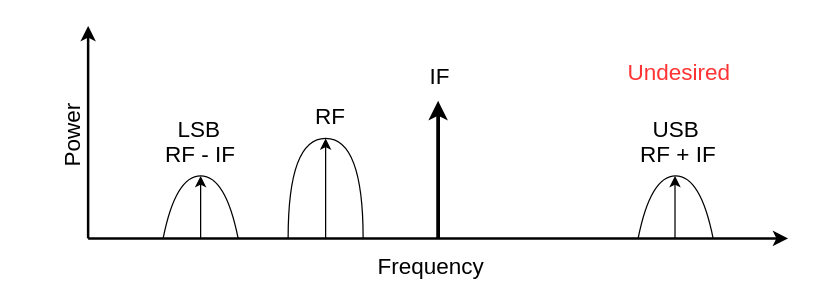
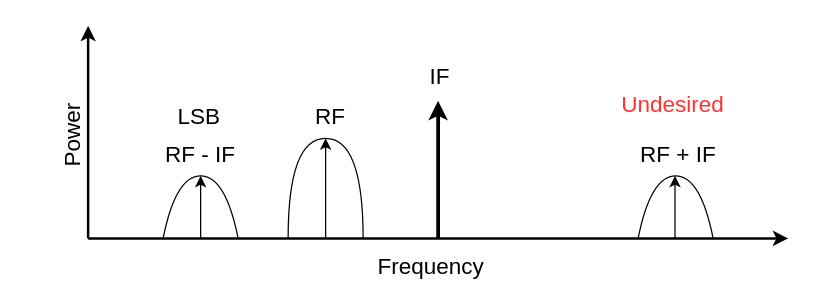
  <mxCell id="0" />
  <mxCell id="1" parent="0" />
  <mxCell id="2" value="" style="endArrow=classic;html=1;strokeWidth=2;" edge="1" parent="1"><mxGeometry width="50" height="50" relative="1" as="geometry"><mxPoint x="70" y="190" as="sourcePoint" /><mxPoint x="70" y="20" as="targetPoint" /></mxGeometry></mxCell>
  <mxCell id="3" value="" style="endArrow=classic;html=1;strokeWidth=2;" edge="1" parent="1"><mxGeometry width="50" height="50" relative="1" as="geometry"><mxPoint x="70" y="190" as="sourcePoint" /><mxPoint x="630" y="190" as="targetPoint" /></mxGeometry></mxCell>
  <mxCell id="4" value="" style="endArrow=classic;html=1;strokeWidth=3;" edge="1" parent="1"><mxGeometry width="50" height="50" relative="1" as="geometry"><mxPoint x="350" y="190" as="sourcePoint" /><mxPoint x="350" y="80" as="targetPoint" /></mxGeometry></mxCell>
  <mxCell id="5" value="&lt;font style=&quot;font-size: 18px&quot;&gt;IF&lt;/font&gt;" style="text;html=1;resizable=0;points=[];align=center;verticalAlign=middle;labelBackgroundColor=#ffffff;" vertex="1" connectable="0" parent="4"><mxGeometry x="0.117" y="-1" relative="1" as="geometry"><mxPoint x="-1" y="-68.5" as="offset" /></mxGeometry></mxCell>
  <mxCell id="6" value="" style="endArrow=classic;html=1;strokeWidth=1;" edge="1" parent="1"><mxGeometry width="50" height="50" relative="1" as="geometry"><mxPoint x="260" y="190" as="sourcePoint" /><mxPoint x="260" y="110" as="targetPoint" /></mxGeometry></mxCell>
  <mxCell id="7" value="" style="curved=1;endArrow=none;html=1;strokeWidth=1;endFill=0;" edge="1" parent="1"><mxGeometry width="50" height="50" relative="1" as="geometry"><mxPoint x="290" y="190" as="sourcePoint" /><mxPoint x="230" y="190" as="targetPoint" /><Array as="points"><mxPoint x="290" y="110" /><mxPoint x="230" y="110" /></Array></mxGeometry></mxCell>
  <mxCell id="8" value="" style="endArrow=classic;html=1;strokeWidth=1;" edge="1" parent="1"><mxGeometry width="50" height="50" relative="1" as="geometry"><mxPoint x="539.5" y="190" as="sourcePoint" /><mxPoint x="539.5" y="140" as="targetPoint" /></mxGeometry></mxCell>
  <mxCell id="9" value="" style="curved=1;endArrow=none;html=1;strokeWidth=1;endFill=0;" edge="1" parent="1"><mxGeometry width="50" height="50" relative="1" as="geometry"><mxPoint x="570" y="190" as="sourcePoint" /><mxPoint x="510" y="190" as="targetPoint" /><Array as="points"><mxPoint x="560" y="140" /><mxPoint x="520" y="140" /></Array></mxGeometry></mxCell>
  <mxCell id="10" value="&lt;font style=&quot;font-size: 18px&quot;&gt;Power&lt;/font&gt;" style="text;html=1;resizable=0;points=[];autosize=1;align=left;verticalAlign=top;spacingTop=-4;rotation=-90;" vertex="1" parent="1"><mxGeometry x="20" y="90" width="70" height="20" as="geometry" /></mxCell>
  <mxCell id="11" value="&lt;font style=&quot;font-size: 18px&quot;&gt;RF&lt;/font&gt;" style="text;html=1;resizable=0;points=[];autosize=1;align=left;verticalAlign=top;spacingTop=-4;" vertex="1" parent="1"><mxGeometry x="250" y="80" width="40" height="20" as="geometry" /></mxCell>
  <mxCell id="12" value="&lt;font style=&quot;font-size: 18px&quot;&gt;RF + IF&lt;/font&gt;" style="text;html=1;resizable=0;points=[];autosize=1;align=left;verticalAlign=top;spacingTop=-4;" vertex="1" parent="1"><mxGeometry x="510" y="110" width="80" height="20" as="geometry" /></mxCell>
  <mxCell id="13" value="&lt;font style=&quot;font-size: 18px&quot;&gt;Frequency&lt;/font&gt;" style="text;html=1;resizable=0;points=[];autosize=1;align=left;verticalAlign=top;spacingTop=-4;" vertex="1" parent="1"><mxGeometry x="300" y="200" width="100" height="20" as="geometry" /></mxCell>
- <mxCell id="14" value="&lt;font style=&quot;font-size: 18px&quot;&gt;USB&lt;/font&gt;" style="text;html=1;resizable=0;points=[];autosize=1;align=left;verticalAlign=top;spacingTop=-4;" vertex="1" parent="1"><mxGeometry x="520" y="90" width="50" height="20" as="geometry" /></mxCell>
  <mxCell id="15" value="" style="endArrow=classic;html=1;strokeWidth=1;" edge="1" parent="1"><mxGeometry width="50" height="50" relative="1" as="geometry"><mxPoint x="160" y="190" as="sourcePoint" /><mxPoint x="160" y="140" as="targetPoint" /></mxGeometry></mxCell>
  <mxCell id="16" value="" style="curved=1;endArrow=none;html=1;strokeWidth=1;endFill=0;" edge="1" parent="1"><mxGeometry width="50" height="50" relative="1" as="geometry"><mxPoint x="190" y="190" as="sourcePoint" /><mxPoint x="130" y="190" as="targetPoint" /><Array as="points"><mxPoint x="180" y="140" /><mxPoint x="140" y="140" /></Array></mxGeometry></mxCell>
  <mxCell id="17" value="&lt;font style=&quot;font-size: 18px&quot;&gt;RF - IF&lt;/font&gt;" style="text;html=1;resizable=0;points=[];autosize=1;align=left;verticalAlign=top;spacingTop=-4;" vertex="1" parent="1"><mxGeometry x="130" y="110" width="70" height="20" as="geometry" /></mxCell>
- <mxCell id="18" value="&lt;font style=&quot;font-size: 18px&quot;&gt;LSB&lt;/font&gt;" style="text;html=1;resizable=0;points=[];autosize=1;align=left;verticalAlign=top;spacingTop=-4;" vertex="1" parent="1"><mxGeometry x="140" y="90" width="50" height="20" as="geometry" /></mxCell>
- <mxCell id="19" value="&lt;span style=&quot;font-size: 18px&quot;&gt;Undesired&lt;/span&gt;" style="text;html=1;resizable=0;points=[];autosize=1;align=left;verticalAlign=top;spacingTop=-4;fontColor=#FF3333;" vertex="1" parent="1"><mxGeometry x="500" y="45" width="100" height="20" as="geometry" /></mxCell>
+ <mxCell id="18" value="&lt;font style=&quot;font-size: 18px&quot;&gt;LSB&lt;/font&gt;" style="text;html=1;resizable=0;points=[];autosize=1;align=left;verticalAlign=top;spacingTop=-4;" vertex="1" parent="1"><mxGeometry x="140" y="80" width="50" height="20" as="geometry" /></mxCell>
+ <mxCell id="19" value="&lt;span style=&quot;font-size: 18px&quot;&gt;Undesired&lt;/span&gt;" style="text;html=1;resizable=0;points=[];autosize=1;align=left;verticalAlign=top;spacingTop=-4;fontColor=#FF3333;" vertex="1" parent="1"><mxGeometry x="495" y="70" width="100" height="20" as="geometry" /></mxCell>
